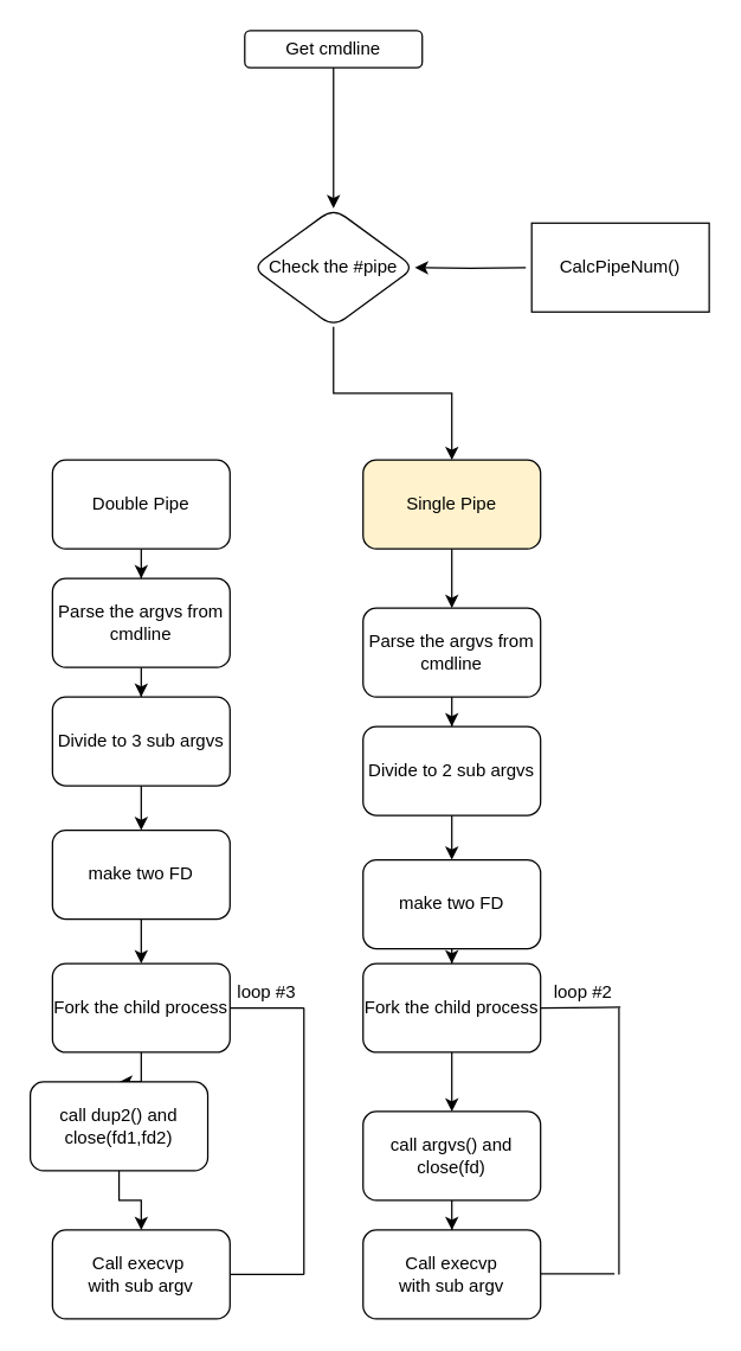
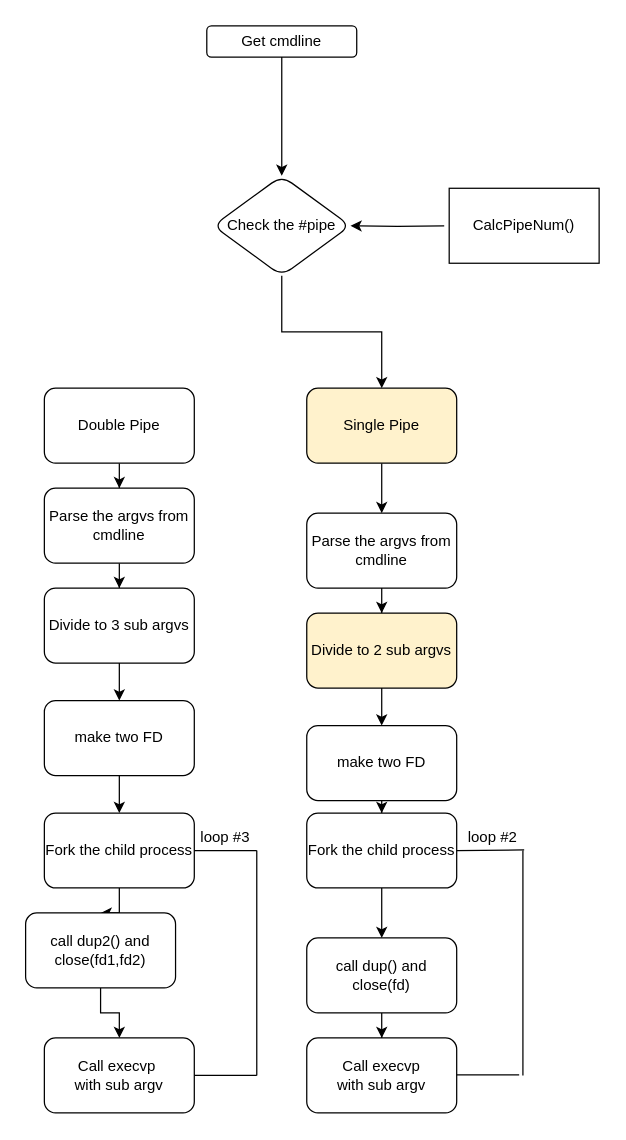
  <mxCell id="0" />
  <mxCell id="1" parent="0" />
  <mxCell id="2" value="" style="edgeStyle=orthogonalEdgeStyle;rounded=0;orthogonalLoop=1;jettySize=auto;html=1;" edge="1" parent="1" source="3" target="5"><mxGeometry relative="1" as="geometry" /></mxCell>
  <mxCell id="3" value="Get cmdline" style="rounded=1;whiteSpace=wrap;html=1;fontSize=12;glass=0;strokeWidth=1;shadow=0;" vertex="1" parent="1"><mxGeometry x="165" y="20" width="120" height="25" as="geometry" /></mxCell>
  <mxCell id="4" value="" style="edgeStyle=orthogonalEdgeStyle;rounded=0;orthogonalLoop=1;jettySize=auto;html=1;" edge="1" parent="1" source="5" target="9"><mxGeometry relative="1" as="geometry" /></mxCell>
  <mxCell id="5" value="Check the #pipe" style="rhombus;whiteSpace=wrap;html=1;rounded=1;shadow=0;strokeWidth=1;glass=0;" vertex="1" parent="1"><mxGeometry x="170" y="140" width="110" height="80" as="geometry" /></mxCell>
  <mxCell id="6" value="" style="edgeStyle=orthogonalEdgeStyle;rounded=0;orthogonalLoop=1;jettySize=auto;html=1;" edge="1" parent="1" target="5"><mxGeometry relative="1" as="geometry"><mxPoint x="355" y="180" as="sourcePoint" /></mxGeometry></mxCell>
  <mxCell id="7" value="CalcPipeNum()" style="rounded=0;whiteSpace=wrap;html=1;" vertex="1" parent="1"><mxGeometry x="359" y="150" width="120" height="60" as="geometry" /></mxCell>
  <mxCell id="8" value="" style="edgeStyle=orthogonalEdgeStyle;rounded=0;orthogonalLoop=1;jettySize=auto;html=1;" edge="1" parent="1" source="9" target="24"><mxGeometry relative="1" as="geometry" /></mxCell>
  <mxCell id="9" value="Single Pipe" style="rounded=1;whiteSpace=wrap;html=1;shadow=0;strokeWidth=1;glass=0;fillColor=#fff2cc;" vertex="1" parent="1"><mxGeometry x="245" y="310" width="120" height="60" as="geometry" /></mxCell>
  <mxCell id="10" value="" style="edgeStyle=orthogonalEdgeStyle;rounded=0;orthogonalLoop=1;jettySize=auto;html=1;" edge="1" parent="1" source="11" target="13"><mxGeometry relative="1" as="geometry" /></mxCell>
  <mxCell id="11" value="Double Pipe" style="whiteSpace=wrap;html=1;rounded=1;shadow=0;strokeWidth=1;glass=0;" vertex="1" parent="1"><mxGeometry x="35" y="310" width="120" height="60" as="geometry" /></mxCell>
  <mxCell id="12" value="" style="edgeStyle=orthogonalEdgeStyle;rounded=0;orthogonalLoop=1;jettySize=auto;html=1;" edge="1" parent="1" source="13" target="15"><mxGeometry relative="1" as="geometry" /></mxCell>
  <mxCell id="13" value="Parse the argvs from cmdline" style="whiteSpace=wrap;html=1;rounded=1;shadow=0;strokeWidth=1;glass=0;" vertex="1" parent="1"><mxGeometry x="35" y="390" width="120" height="60" as="geometry" /></mxCell>
  <mxCell id="14" value="" style="edgeStyle=orthogonalEdgeStyle;rounded=0;orthogonalLoop=1;jettySize=auto;html=1;" edge="1" parent="1" source="15" target="17"><mxGeometry relative="1" as="geometry" /></mxCell>
  <mxCell id="15" value="Divide to 3 sub argvs" style="whiteSpace=wrap;html=1;rounded=1;shadow=0;strokeWidth=1;glass=0;" vertex="1" parent="1"><mxGeometry x="35" y="470" width="120" height="60" as="geometry" /></mxCell>
  <mxCell id="16" value="" style="edgeStyle=orthogonalEdgeStyle;rounded=0;orthogonalLoop=1;jettySize=auto;html=1;" edge="1" parent="1" source="17" target="19"><mxGeometry relative="1" as="geometry" /></mxCell>
  <mxCell id="17" value="make two FD" style="whiteSpace=wrap;html=1;rounded=1;shadow=0;strokeWidth=1;glass=0;" vertex="1" parent="1"><mxGeometry x="35" y="560" width="120" height="60" as="geometry" /></mxCell>
  <mxCell id="18" value="" style="edgeStyle=orthogonalEdgeStyle;rounded=0;orthogonalLoop=1;jettySize=auto;html=1;" edge="1" parent="1" source="19" target="21"><mxGeometry relative="1" as="geometry" /></mxCell>
  <mxCell id="19" value="Fork the child process" style="whiteSpace=wrap;html=1;rounded=1;shadow=0;strokeWidth=1;glass=0;" vertex="1" parent="1"><mxGeometry x="35" y="650" width="120" height="60" as="geometry" /></mxCell>
  <mxCell id="20" value="" style="edgeStyle=orthogonalEdgeStyle;rounded=0;orthogonalLoop=1;jettySize=auto;html=1;" edge="1" parent="1" source="21" target="22"><mxGeometry relative="1" as="geometry" /></mxCell>
  <mxCell id="21" value="call dup2() and close(fd1,fd2)" style="whiteSpace=wrap;html=1;rounded=1;shadow=0;strokeWidth=1;glass=0;" vertex="1" parent="1"><mxGeometry x="20" y="730" width="120" height="60" as="geometry" /></mxCell>
  <mxCell id="22" value="Call execvp&amp;nbsp;&lt;br&gt;with sub argv" style="whiteSpace=wrap;html=1;rounded=1;shadow=0;strokeWidth=1;glass=0;" vertex="1" parent="1"><mxGeometry x="35" y="830" width="120" height="60" as="geometry" /></mxCell>
  <mxCell id="23" value="" style="edgeStyle=orthogonalEdgeStyle;rounded=0;orthogonalLoop=1;jettySize=auto;html=1;" edge="1" parent="1" source="24" target="26"><mxGeometry relative="1" as="geometry" /></mxCell>
  <mxCell id="24" value="Parse the argvs from cmdline" style="whiteSpace=wrap;html=1;rounded=1;shadow=0;strokeWidth=1;glass=0;" vertex="1" parent="1"><mxGeometry x="245" y="410" width="120" height="60" as="geometry" /></mxCell>
  <mxCell id="25" value="" style="edgeStyle=orthogonalEdgeStyle;rounded=0;orthogonalLoop=1;jettySize=auto;html=1;" edge="1" parent="1" source="26" target="28"><mxGeometry relative="1" as="geometry" /></mxCell>
- <mxCell id="26" value="Divide to 2 sub argvs" style="whiteSpace=wrap;html=1;rounded=1;shadow=0;strokeWidth=1;glass=0;" vertex="1" parent="1"><mxGeometry x="245" y="490" width="120" height="60" as="geometry" /></mxCell>
+ <mxCell id="26" value="Divide to 2 sub argvs" style="whiteSpace=wrap;html=1;rounded=1;shadow=0;strokeWidth=1;glass=0;fillColor=#fff2cc;" vertex="1" parent="1"><mxGeometry x="245" y="490" width="120" height="60" as="geometry" /></mxCell>
  <mxCell id="27" value="" style="edgeStyle=orthogonalEdgeStyle;rounded=0;orthogonalLoop=1;jettySize=auto;html=1;" edge="1" parent="1" source="28" target="30"><mxGeometry relative="1" as="geometry" /></mxCell>
  <mxCell id="28" value="make two FD" style="whiteSpace=wrap;html=1;rounded=1;shadow=0;strokeWidth=1;glass=0;" vertex="1" parent="1"><mxGeometry x="245" y="580" width="120" height="60" as="geometry" /></mxCell>
  <mxCell id="29" value="" style="edgeStyle=orthogonalEdgeStyle;rounded=0;orthogonalLoop=1;jettySize=auto;html=1;" edge="1" parent="1" source="30" target="32"><mxGeometry relative="1" as="geometry" /></mxCell>
  <mxCell id="30" value="Fork the child process" style="whiteSpace=wrap;html=1;rounded=1;shadow=0;strokeWidth=1;glass=0;" vertex="1" parent="1"><mxGeometry x="245" y="650" width="120" height="60" as="geometry" /></mxCell>
  <mxCell id="31" value="" style="edgeStyle=orthogonalEdgeStyle;rounded=0;orthogonalLoop=1;jettySize=auto;html=1;" edge="1" parent="1" source="32" target="33"><mxGeometry relative="1" as="geometry" /></mxCell>
- <mxCell id="32" value="call argvs() and close(fd)" style="whiteSpace=wrap;html=1;rounded=1;shadow=0;strokeWidth=1;glass=0;" vertex="1" parent="1"><mxGeometry x="245" y="750" width="120" height="60" as="geometry" /></mxCell>
+ <mxCell id="32" value="call dup() and close(fd)" style="whiteSpace=wrap;html=1;rounded=1;shadow=0;strokeWidth=1;glass=0;" vertex="1" parent="1"><mxGeometry x="245" y="750" width="120" height="60" as="geometry" /></mxCell>
  <mxCell id="33" value="Call execvp &lt;br&gt;with sub argv" style="whiteSpace=wrap;html=1;rounded=1;shadow=0;strokeWidth=1;glass=0;" vertex="1" parent="1"><mxGeometry x="245" y="830" width="120" height="60" as="geometry" /></mxCell>
  <mxCell id="34" value="" style="endArrow=none;html=1;" edge="1" parent="1"><mxGeometry width="50" height="50" relative="1" as="geometry"><mxPoint x="155" y="860" as="sourcePoint" /><mxPoint x="205" y="860" as="targetPoint" /></mxGeometry></mxCell>
  <mxCell id="35" value="" style="endArrow=none;html=1;" edge="1" parent="1"><mxGeometry width="50" height="50" relative="1" as="geometry"><mxPoint x="205" y="860" as="sourcePoint" /><mxPoint x="205" y="680" as="targetPoint" /></mxGeometry></mxCell>
  <mxCell id="36" value="" style="endArrow=none;html=1;" edge="1" parent="1"><mxGeometry width="50" height="50" relative="1" as="geometry"><mxPoint x="155" y="680" as="sourcePoint" /><mxPoint x="205" y="680" as="targetPoint" /></mxGeometry></mxCell>
  <mxCell id="37" value="" style="endArrow=none;html=1;" edge="1" parent="1"><mxGeometry width="50" height="50" relative="1" as="geometry"><mxPoint x="365" y="859.5" as="sourcePoint" /><mxPoint x="415" y="859.5" as="targetPoint" /></mxGeometry></mxCell>
  <mxCell id="38" value="" style="endArrow=none;html=1;" edge="1" parent="1"><mxGeometry width="50" height="50" relative="1" as="geometry"><mxPoint x="418" y="860" as="sourcePoint" /><mxPoint x="418" y="680" as="targetPoint" /></mxGeometry></mxCell>
  <mxCell id="39" value="" style="endArrow=none;html=1;" edge="1" parent="1"><mxGeometry width="50" height="50" relative="1" as="geometry"><mxPoint x="365" y="680" as="sourcePoint" /><mxPoint x="419" y="679.5" as="targetPoint" /></mxGeometry></mxCell>
  <mxCell id="40" value="loop #3" style="text;html=1;strokeColor=none;fillColor=none;align=center;verticalAlign=middle;whiteSpace=wrap;rounded=0;" vertex="1" parent="1"><mxGeometry x="155" y="660" width="50" height="20" as="geometry" /></mxCell>
  <mxCell id="41" value="loop #2" style="text;html=1;strokeColor=none;fillColor=none;align=center;verticalAlign=middle;whiteSpace=wrap;rounded=0;" vertex="1" parent="1"><mxGeometry x="369" y="660" width="50" height="20" as="geometry" /></mxCell>
